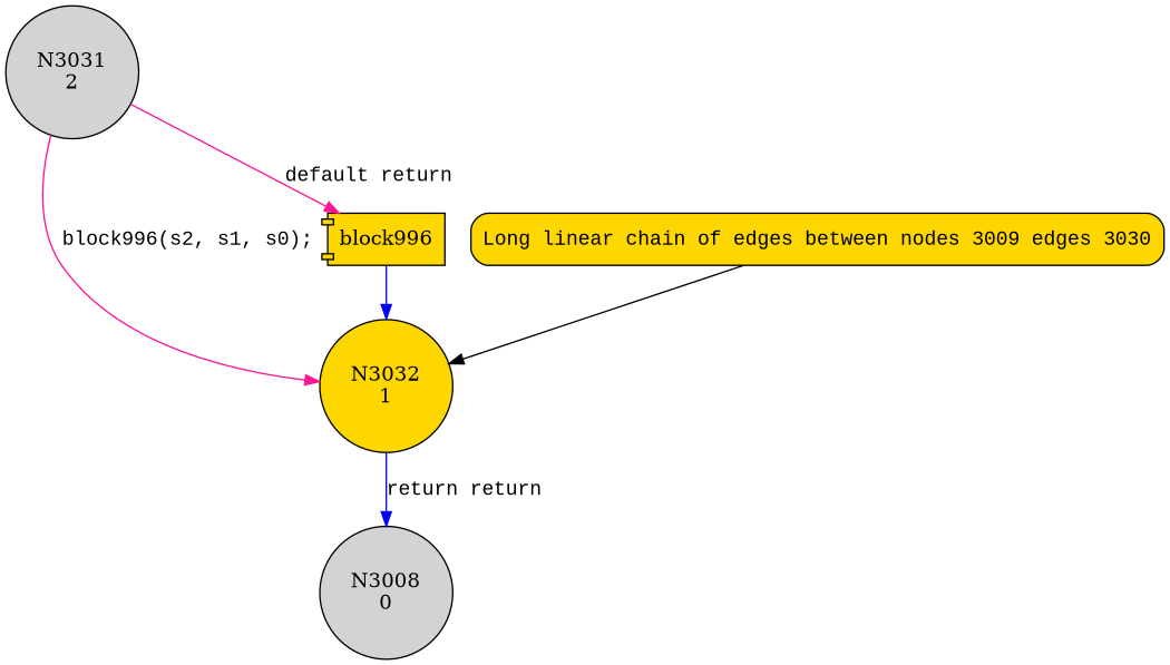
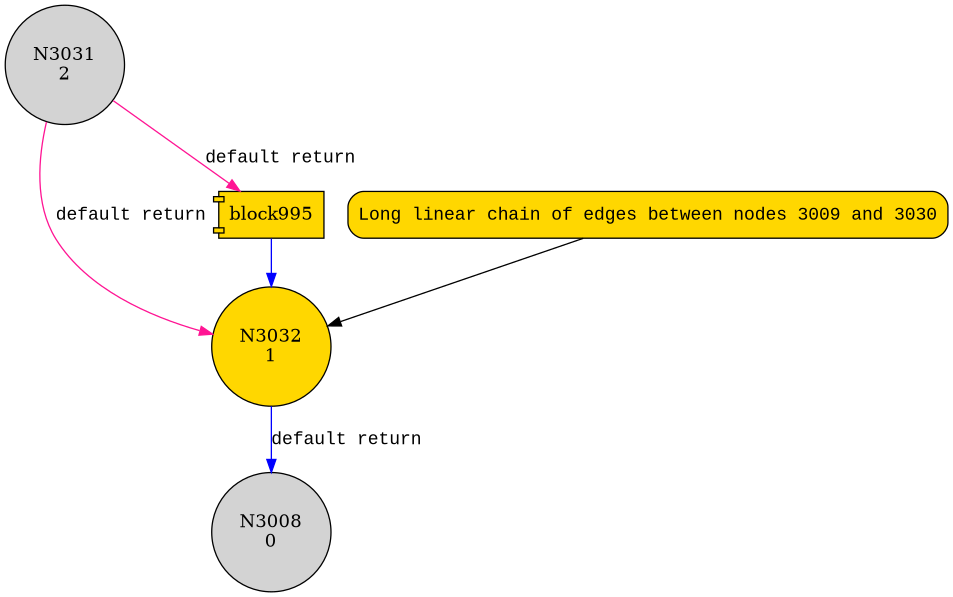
  digraph {
    node [fillcolor=gold shape=circle style=filled]
    edge [color=deeppink fontname="Courier New"]
    n1 [fillcolor=lightgrey label="N3031\n2"]
    n2 [label="N3032\n1"]
-   n3 [label=block996 shape=component]
+   n3 [label=block995 shape=component]
    n4 [fillcolor=lightgrey label="N3008\n0"]
-   n5 [fontname="Courier New" label="Long linear chain of edges between nodes 3009 edges 3030" penwidth=1 shape=Mrecord style="filled,bold"]
-   n1 -> n2 [label="block996(s2, s1, s0);"]
+   n5 [fontname="Courier New" label="Long linear chain of edges between nodes 3009 and 3030" penwidth=1 shape=Mrecord style="filled,bold"]
+   n1 -> n2 [label="default return"]
    n1 -> n3 [label="default return"]
-   n2 -> n4 [color=blue label="return return"]
+   n2 -> n4 [color=blue label="default return"]
    n3 -> n2 [color=blue]
    n5 -> n2 [color=black fontname=""]
  }
